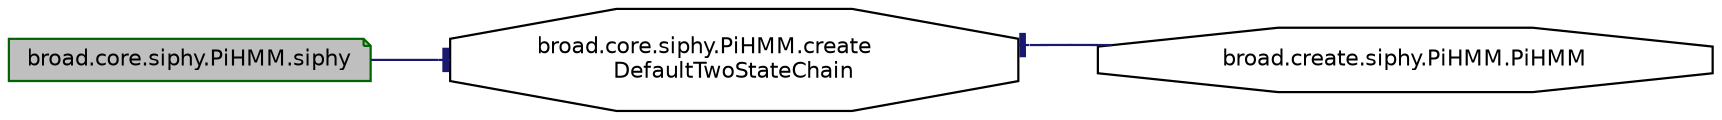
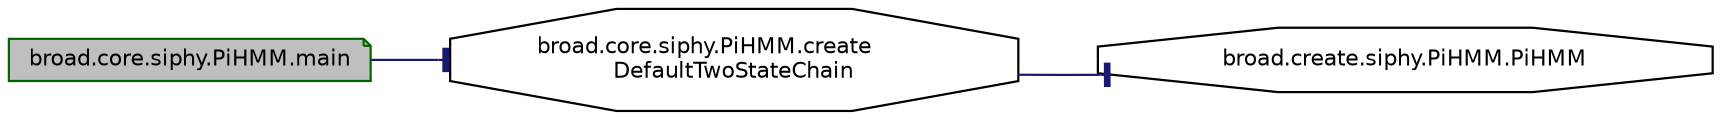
  digraph {
    rankdir=LR
    node [color=black fillcolor=white fontname=Helvetica fontsize=10 shape=octagon style=filled]
    edge [arrowhead=tee color=midnightblue fontname=Helvetica fontsize=10 labelfontname=Helvetica labelfontsize=10 style=solid]
-   n1 [color=darkgreen fillcolor=grey75 fontcolor=black height=0.2 label="broad.core.siphy.PiHMM.siphy" shape=note width=0.4]
+   n1 [color=darkgreen fillcolor=grey75 fontcolor=black height=0.2 label="broad.core.siphy.PiHMM.main" shape=note width=0.4]
    n2 [height=0.2 label="broad.core.siphy.PiHMM.create\lDefaultTwoStateChain" width=0.4]
    n3 [height=0.2 label="broad.create.siphy.PiHMM.PiHMM" width=0.4]
    n1 -> n2
-   n3 -> n2
+   n2 -> n3
  }
